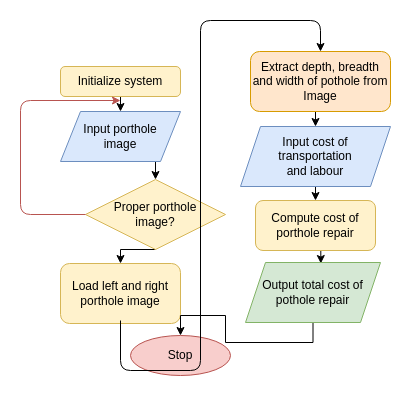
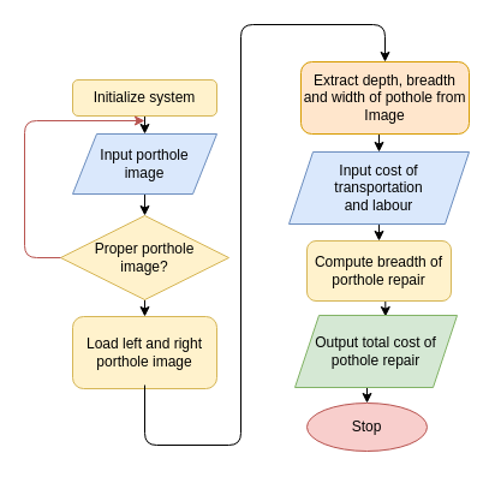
  <mxCell id="0" />
  <mxCell id="1" parent="0" />
  <mxCell id="2" style="edgeStyle=orthogonalEdgeStyle;rounded=0;orthogonalLoop=1;jettySize=auto;html=1;exitX=0.5;exitY=1;exitDx=0;exitDy=0;entryX=0.5;entryY=0;entryDx=0;entryDy=0;" edge="1" parent="1" source="3" target="8"><mxGeometry relative="1" as="geometry" /></mxCell>
  <mxCell id="3" value="&lt;p&gt;Initialize system &lt;br&gt;&lt;/p&gt;" style="rounded=1;whiteSpace=wrap;html=1;fillColor=#fff2cc;strokeColor=#d6b656;" vertex="1" parent="1"><mxGeometry x="60" y="66" width="120" height="30" as="geometry" /></mxCell>
  <mxCell id="4" value="Load left and right porthole image" style="rounded=1;whiteSpace=wrap;html=1;fillColor=#fff2cc;strokeColor=#d6b656;" vertex="1" parent="1"><mxGeometry x="60" y="263" width="120" height="60" as="geometry" /></mxCell>
  <mxCell id="5" style="edgeStyle=orthogonalEdgeStyle;rounded=0;orthogonalLoop=1;jettySize=auto;html=1;exitX=0.5;exitY=1;exitDx=0;exitDy=0;entryX=0.5;entryY=0;entryDx=0;entryDy=0;" edge="1" parent="1" source="6" target="4"><mxGeometry relative="1" as="geometry" /></mxCell>
- <mxCell id="6" value="&lt;div&gt;Proper porthole &lt;br&gt;&lt;/div&gt;&lt;div&gt;image?&lt;/div&gt;" style="rhombus;whiteSpace=wrap;html=1;fillColor=#fff2cc;strokeColor=#d6b656;" vertex="1" parent="1"><mxGeometry x="85" y="179" width="140" height="70" as="geometry" /></mxCell>
+ <mxCell id="6" value="&lt;div&gt;Proper porthole &lt;br&gt;&lt;/div&gt;&lt;div&gt;image?&lt;/div&gt;" style="rhombus;whiteSpace=wrap;html=1;fillColor=#fff2cc;strokeColor=#d6b656;" vertex="1" parent="1"><mxGeometry x="50" y="179" width="140" height="70" as="geometry" /></mxCell>
  <mxCell id="7" style="edgeStyle=orthogonalEdgeStyle;rounded=0;orthogonalLoop=1;jettySize=auto;html=1;exitX=0.5;exitY=1;exitDx=0;exitDy=0;entryX=0.5;entryY=0;entryDx=0;entryDy=0;" edge="1" parent="1" source="8" target="6"><mxGeometry relative="1" as="geometry" /></mxCell>
  <mxCell id="8" value="&lt;div&gt;Input porthole &lt;br&gt;&lt;/div&gt;&lt;div&gt;image&lt;/div&gt;" style="shape=parallelogram;perimeter=parallelogramPerimeter;whiteSpace=wrap;html=1;fixedSize=1;fillColor=#dae8fc;strokeColor=#6c8ebf;" vertex="1" parent="1"><mxGeometry x="60" y="111" width="120" height="50" as="geometry" /></mxCell>
  <mxCell id="9" style="edgeStyle=orthogonalEdgeStyle;rounded=0;orthogonalLoop=1;jettySize=auto;html=1;exitX=0.5;exitY=1;exitDx=0;exitDy=0;entryX=0.5;entryY=0;entryDx=0;entryDy=0;shadow=0;" edge="1" parent="1" source="10" target="12"><mxGeometry relative="1" as="geometry" /></mxCell>
  <mxCell id="10" value="&lt;p&gt;Extract depth, breadth and width of pothole from Image&lt;/p&gt;" style="rounded=1;whiteSpace=wrap;html=1;fillColor=#ffe6cc;strokeColor=#d79b00;" vertex="1" parent="1"><mxGeometry x="250" y="51" width="140" height="60" as="geometry" /></mxCell>
  <mxCell id="11" style="edgeStyle=orthogonalEdgeStyle;rounded=0;orthogonalLoop=1;jettySize=auto;html=1;exitX=0.5;exitY=1;exitDx=0;exitDy=0;entryX=0.5;entryY=0;entryDx=0;entryDy=0;shadow=0;" edge="1" parent="1" source="12" target="14"><mxGeometry relative="1" as="geometry" /></mxCell>
  <mxCell id="12" value="&lt;div&gt;Input cost of &lt;br&gt;&lt;/div&gt;&lt;div&gt;transportation &lt;br&gt;&lt;/div&gt;&lt;div&gt;and labour&lt;br&gt;&lt;/div&gt;" style="shape=parallelogram;perimeter=parallelogramPerimeter;whiteSpace=wrap;html=1;fixedSize=1;fillColor=#dae8fc;strokeColor=#6c8ebf;" vertex="1" parent="1"><mxGeometry x="240" y="126" width="150" height="60" as="geometry" /></mxCell>
  <mxCell id="13" style="edgeStyle=orthogonalEdgeStyle;rounded=0;orthogonalLoop=1;jettySize=auto;html=1;exitX=0.5;exitY=1;exitDx=0;exitDy=0;entryX=0.558;entryY=0.017;entryDx=0;entryDy=0;entryPerimeter=0;shadow=0;" edge="1" parent="1" source="14" target="17"><mxGeometry relative="1" as="geometry" /></mxCell>
- <mxCell id="14" value="&lt;p&gt;Compute cost of porthole repair&lt;/p&gt;" style="rounded=1;whiteSpace=wrap;html=1;fillColor=#fff2cc;strokeColor=#d6b656;" vertex="1" parent="1"><mxGeometry x="255" y="200" width="120" height="50" as="geometry" /></mxCell>
- <mxCell id="15" value="Stop" style="ellipse;whiteSpace=wrap;html=1;fillColor=#f8cecc;strokeColor=#b85450;" vertex="1" parent="1"><mxGeometry x="130" y="335" width="100" height="40" as="geometry" /></mxCell>
+ <mxCell id="14" value="&lt;p&gt;Compute breadth of porthole repair&lt;/p&gt;" style="rounded=1;whiteSpace=wrap;html=1;fillColor=#fff2cc;strokeColor=#d6b656;" vertex="1" parent="1"><mxGeometry x="255" y="200" width="120" height="50" as="geometry" /></mxCell>
+ <mxCell id="15" value="Stop" style="ellipse;whiteSpace=wrap;html=1;fillColor=#f8cecc;strokeColor=#b85450;" vertex="1" parent="1"><mxGeometry x="255" y="335" width="100" height="40" as="geometry" /></mxCell>
  <mxCell id="16" style="edgeStyle=orthogonalEdgeStyle;rounded=0;orthogonalLoop=1;jettySize=auto;html=1;exitX=0.5;exitY=1;exitDx=0;exitDy=0;entryX=0.5;entryY=0;entryDx=0;entryDy=0;shadow=0;" edge="1" parent="1" source="17" target="15"><mxGeometry relative="1" as="geometry" /></mxCell>
  <mxCell id="17" value="&lt;p&gt;Output total cost of pothole repair&lt;/p&gt;" style="shape=parallelogram;perimeter=parallelogramPerimeter;whiteSpace=wrap;html=1;fixedSize=1;fillColor=#d5e8d4;strokeColor=#82b366;" vertex="1" parent="1"><mxGeometry x="245" y="262" width="135" height="60" as="geometry" /></mxCell>
  <mxCell id="18" value="" style="endArrow=classic;html=1;shadow=0;entryX=0.5;entryY=0;entryDx=0;entryDy=0;exitX=0.5;exitY=0.95;exitDx=0;exitDy=0;exitPerimeter=0;fillColor=#e1d5e7;" edge="1" parent="1" source="4" target="10"><mxGeometry width="50" height="50" relative="1" as="geometry"><mxPoint x="120" y="330" as="sourcePoint" /><mxPoint x="250" y="40" as="targetPoint" /><Array as="points"><mxPoint x="120" y="370" /><mxPoint x="200" y="370" /><mxPoint x="200" y="20" /><mxPoint x="320" y="20" /></Array></mxGeometry></mxCell>
  <mxCell id="19" value="" style="endArrow=classic;html=1;shadow=0;exitX=0;exitY=0.5;exitDx=0;exitDy=0;fillColor=#f8cecc;strokeColor=#b85450;" edge="1" parent="1" source="6"><mxGeometry width="50" height="50" relative="1" as="geometry"><mxPoint x="-140" y="310" as="sourcePoint" /><mxPoint x="120" y="100" as="targetPoint" /><Array as="points"><mxPoint x="20" y="214" /><mxPoint x="20" y="100" /></Array></mxGeometry></mxCell>
